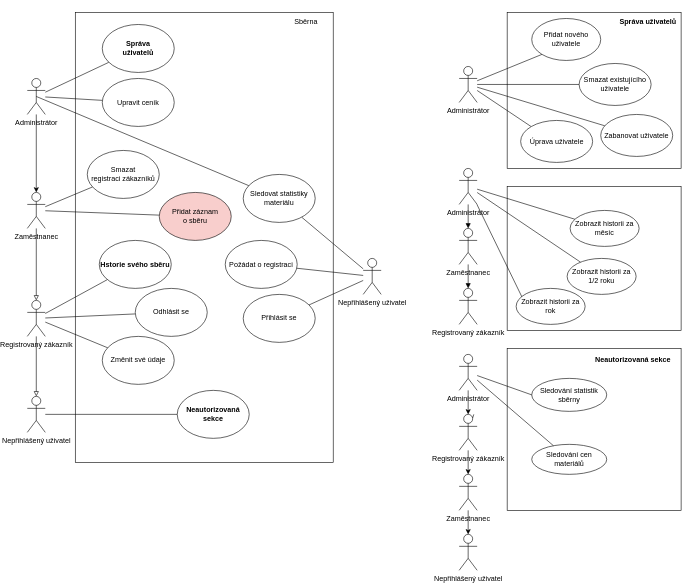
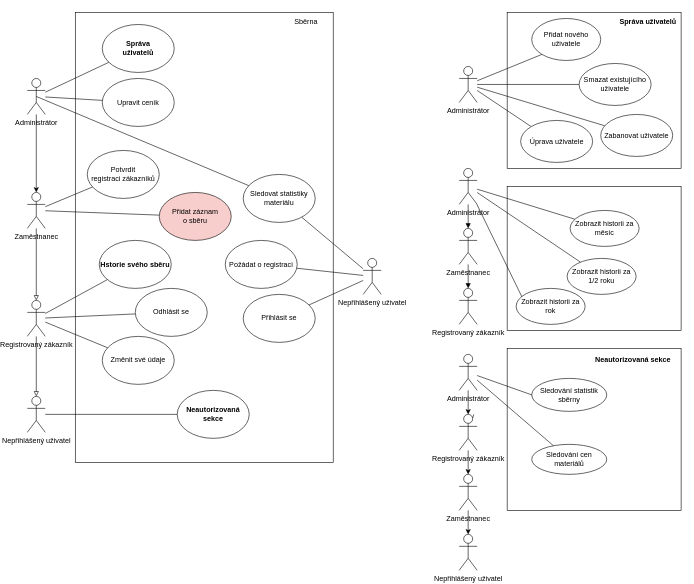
  <mxCell id="0" />
  <mxCell id="1" parent="0" />
  <mxCell id="2" value="" style="rounded=0;whiteSpace=wrap;html=1;" parent="1" vertex="1"><mxGeometry x="100" y="20" width="430" height="750" as="geometry" /></mxCell>
  <mxCell id="3" style="rounded=0;orthogonalLoop=1;jettySize=auto;html=1;endArrow=none;endFill=0;" parent="1" source="6" target="7" edge="1"><mxGeometry relative="1" as="geometry" /></mxCell>
  <mxCell id="4" style="rounded=0;orthogonalLoop=1;jettySize=auto;html=1;endArrow=none;endFill=0;" parent="1" source="6" target="10" edge="1"><mxGeometry relative="1" as="geometry" /></mxCell>
  <mxCell id="5" style="edgeStyle=none;rounded=0;orthogonalLoop=1;jettySize=auto;html=1;entryX=0.5;entryY=0;entryDx=0;entryDy=0;entryPerimeter=0;endArrow=block;endFill=0;" parent="1" source="6" target="9" edge="1"><mxGeometry relative="1" as="geometry"><mxPoint x="145" y="670" as="sourcePoint" /></mxGeometry></mxCell>
  <mxCell id="6" value="Registrovaný zákazník" style="shape=umlActor;verticalLabelPosition=bottom;verticalAlign=top;html=1;outlineConnect=0;" parent="1" vertex="1"><mxGeometry x="20" y="500" width="30" height="60" as="geometry" /></mxCell>
  <mxCell id="7" value="Změnit své údaje" style="ellipse;whiteSpace=wrap;html=1;" parent="1" vertex="1"><mxGeometry x="145" y="560" width="120" height="80" as="geometry" /></mxCell>
  <mxCell id="8" style="edgeStyle=none;rounded=0;orthogonalLoop=1;jettySize=auto;html=1;endArrow=none;endFill=0;" parent="1" source="9" target="12" edge="1"><mxGeometry relative="1" as="geometry" /></mxCell>
  <mxCell id="9" value="Nepřihlášený uživatel" style="shape=umlActor;verticalLabelPosition=bottom;verticalAlign=top;html=1;outlineConnect=0;" parent="1" vertex="1"><mxGeometry x="20" y="660" width="30" height="60" as="geometry" /></mxCell>
  <mxCell id="10" value="&lt;b&gt;Hstorie svého sběru&lt;/b&gt;" style="ellipse;whiteSpace=wrap;html=1;" parent="1" vertex="1"><mxGeometry x="140" y="400" width="120" height="80" as="geometry" /></mxCell>
  <mxCell id="11" value="Požádat o registraci" style="ellipse;whiteSpace=wrap;html=1;" parent="1" vertex="1"><mxGeometry x="350" y="400" width="120" height="80" as="geometry" /></mxCell>
  <mxCell id="12" value="&lt;b&gt;Neautorizovaná&lt;br&gt;sekce&lt;/b&gt;" style="ellipse;whiteSpace=wrap;html=1;" parent="1" vertex="1"><mxGeometry x="270" y="650" width="120" height="80" as="geometry" /></mxCell>
  <mxCell id="13" value="Přihlásit se" style="ellipse;whiteSpace=wrap;html=1;" parent="1" vertex="1"><mxGeometry x="380" y="490" width="120" height="80" as="geometry" /></mxCell>
  <mxCell id="14" style="edgeStyle=none;rounded=0;orthogonalLoop=1;jettySize=auto;html=1;entryX=0.5;entryY=0;entryDx=0;entryDy=0;entryPerimeter=0;endArrow=block;endFill=0;" parent="1" source="15" target="6" edge="1"><mxGeometry relative="1" as="geometry" /></mxCell>
  <mxCell id="15" value="Zaměstnanec" style="shape=umlActor;verticalLabelPosition=bottom;verticalAlign=top;html=1;outlineConnect=0;" parent="1" vertex="1"><mxGeometry x="20" y="320" width="30" height="60" as="geometry" /></mxCell>
  <mxCell id="16" style="edgeStyle=none;rounded=0;orthogonalLoop=1;jettySize=auto;html=1;endArrow=none;endFill=0;" parent="1" source="17" target="15" edge="1"><mxGeometry relative="1" as="geometry" /></mxCell>
- <mxCell id="17" value="Smazat&lt;br&gt;registraci zákazníků" style="ellipse;whiteSpace=wrap;html=1;" parent="1" vertex="1"><mxGeometry x="120" y="250" width="120" height="80" as="geometry" /></mxCell>
+ <mxCell id="17" value="Potvrdit&lt;br&gt;registraci zákazníků" style="ellipse;whiteSpace=wrap;html=1;" parent="1" vertex="1"><mxGeometry x="120" y="250" width="120" height="80" as="geometry" /></mxCell>
  <mxCell id="18" style="edgeStyle=none;rounded=0;orthogonalLoop=1;jettySize=auto;html=1;endArrow=none;endFill=0;" parent="1" source="19" target="15" edge="1"><mxGeometry relative="1" as="geometry" /></mxCell>
  <mxCell id="19" value="Přidat záznam&lt;br&gt;o sběru" style="ellipse;whiteSpace=wrap;html=1;fillColor=#f8cecc;" parent="1" vertex="1"><mxGeometry x="240" y="320" width="120" height="80" as="geometry" /></mxCell>
  <mxCell id="20" style="rounded=0;orthogonalLoop=1;jettySize=auto;html=1;endArrow=none;endFill=0;" parent="1" source="22" target="25" edge="1"><mxGeometry relative="1" as="geometry" /></mxCell>
  <mxCell id="21" value="" style="edgeStyle=orthogonalEdgeStyle;rounded=0;orthogonalLoop=1;jettySize=auto;html=1;" parent="1" source="22" target="15" edge="1"><mxGeometry relative="1" as="geometry" /></mxCell>
  <mxCell id="22" value="Administrátor" style="shape=umlActor;verticalLabelPosition=bottom;verticalAlign=top;html=1;outlineConnect=0;" parent="1" vertex="1"><mxGeometry x="20" y="130" width="30" height="60" as="geometry" /></mxCell>
  <mxCell id="23" style="edgeStyle=none;rounded=0;orthogonalLoop=1;jettySize=auto;html=1;endArrow=none;endFill=0;" parent="1" source="24" target="22" edge="1"><mxGeometry relative="1" as="geometry" /></mxCell>
  <mxCell id="24" value="&lt;div&gt;Upravit ceník&lt;/div&gt;" style="ellipse;whiteSpace=wrap;html=1;" parent="1" vertex="1"><mxGeometry x="145" y="130" width="120" height="80" as="geometry" /></mxCell>
  <mxCell id="25" value="&lt;b&gt;Správa&lt;br&gt;uživatelů&lt;/b&gt;" style="ellipse;whiteSpace=wrap;html=1;" parent="1" vertex="1"><mxGeometry x="145" y="40" width="120" height="80" as="geometry" /></mxCell>
  <mxCell id="26" style="edgeStyle=none;rounded=0;orthogonalLoop=1;jettySize=auto;html=1;endArrow=none;endFill=0;" parent="1" source="28" target="13" edge="1"><mxGeometry relative="1" as="geometry" /></mxCell>
  <mxCell id="27" style="edgeStyle=none;rounded=0;orthogonalLoop=1;jettySize=auto;html=1;endArrow=none;endFill=0;" parent="1" source="28" target="11" edge="1"><mxGeometry relative="1" as="geometry" /></mxCell>
  <mxCell id="28" value="Nepřihlášený uživatel" style="shape=umlActor;verticalLabelPosition=bottom;verticalAlign=top;html=1;outlineConnect=0;" parent="1" vertex="1"><mxGeometry x="580" y="430" width="30" height="60" as="geometry" /></mxCell>
  <mxCell id="29" style="rounded=0;orthogonalLoop=1;jettySize=auto;html=1;endArrow=none;endFill=0;" parent="1" source="30" target="6" edge="1"><mxGeometry relative="1" as="geometry" /></mxCell>
  <mxCell id="30" value="Odhlásit se" style="ellipse;whiteSpace=wrap;html=1;" parent="1" vertex="1"><mxGeometry x="200" y="480" width="120" height="80" as="geometry" /></mxCell>
  <mxCell id="31" value="" style="rounded=0;whiteSpace=wrap;html=1;" parent="1" vertex="1"><mxGeometry x="820" y="20" width="290" height="260" as="geometry" /></mxCell>
  <mxCell id="32" style="edgeStyle=none;rounded=0;orthogonalLoop=1;jettySize=auto;html=1;endArrow=none;endFill=0;entryX=0;entryY=1;entryDx=0;entryDy=0;" parent="1" source="36" target="37" edge="1"><mxGeometry relative="1" as="geometry" /></mxCell>
  <mxCell id="33" style="edgeStyle=none;rounded=0;orthogonalLoop=1;jettySize=auto;html=1;entryX=0;entryY=0.5;entryDx=0;entryDy=0;endArrow=none;endFill=0;" parent="1" source="36" target="39" edge="1"><mxGeometry relative="1" as="geometry" /></mxCell>
  <mxCell id="34" style="edgeStyle=none;rounded=0;orthogonalLoop=1;jettySize=auto;html=1;entryX=0;entryY=0;entryDx=0;entryDy=0;endArrow=none;endFill=0;" parent="1" source="36" target="40" edge="1"><mxGeometry relative="1" as="geometry" /></mxCell>
  <mxCell id="35" style="edgeStyle=none;rounded=0;orthogonalLoop=1;jettySize=auto;html=1;endArrow=none;endFill=0;" edge="1" parent="1" source="36" target="70"><mxGeometry relative="1" as="geometry" /></mxCell>
  <mxCell id="36" value="Administrátor" style="shape=umlActor;verticalLabelPosition=bottom;verticalAlign=top;html=1;outlineConnect=0;" parent="1" vertex="1"><mxGeometry x="740" y="110" width="30" height="60" as="geometry" /></mxCell>
  <mxCell id="37" value="Přidat nového uživatele" style="ellipse;whiteSpace=wrap;html=1;" parent="1" vertex="1"><mxGeometry x="861" y="30" width="115" height="70" as="geometry" /></mxCell>
  <mxCell id="38" value="&lt;b&gt;Správa uživatelů&lt;/b&gt;" style="text;html=1;strokeColor=none;fillColor=none;align=center;verticalAlign=middle;whiteSpace=wrap;rounded=0;" parent="1" vertex="1"><mxGeometry x="1000" y="20" width="110" height="30" as="geometry" /></mxCell>
  <mxCell id="39" value="Smazat existujícího uživatele" style="ellipse;whiteSpace=wrap;html=1;" parent="1" vertex="1"><mxGeometry x="940" y="105" width="120" height="70" as="geometry" /></mxCell>
  <mxCell id="40" value="Úprava uživatele" style="ellipse;whiteSpace=wrap;html=1;" parent="1" vertex="1"><mxGeometry x="842.5" y="200" width="120" height="70" as="geometry" /></mxCell>
  <mxCell id="41" value="&lt;font style=&quot;font-size: 12px;&quot;&gt;Sběrna&lt;/font&gt;" style="text;html=1;strokeColor=none;fillColor=none;align=center;verticalAlign=middle;whiteSpace=wrap;rounded=0;" parent="1" vertex="1"><mxGeometry x="430" y="20" width="110" height="30" as="geometry" /></mxCell>
  <mxCell id="42" value="" style="rounded=0;whiteSpace=wrap;html=1;fontSize=12;" parent="1" vertex="1"><mxGeometry x="820" y="310" width="290" height="240" as="geometry" /></mxCell>
  <mxCell id="43" value="Registrovaný zákazník" style="shape=umlActor;verticalLabelPosition=bottom;verticalAlign=top;html=1;outlineConnect=0;fontSize=12;" parent="1" vertex="1"><mxGeometry x="740" y="480" width="30" height="60" as="geometry" /></mxCell>
  <mxCell id="44" style="edgeStyle=none;rounded=0;orthogonalLoop=1;jettySize=auto;html=1;endArrow=block;endFill=1;" edge="1" parent="1" source="45" target="43"><mxGeometry relative="1" as="geometry" /></mxCell>
  <mxCell id="45" value="&lt;div&gt;Zaměstnanec&lt;/div&gt;" style="shape=umlActor;verticalLabelPosition=bottom;verticalAlign=top;html=1;outlineConnect=0;fontSize=12;" parent="1" vertex="1"><mxGeometry x="740" y="380" width="30" height="60" as="geometry" /></mxCell>
  <mxCell id="46" style="edgeStyle=none;rounded=0;orthogonalLoop=1;jettySize=auto;html=1;endArrow=block;endFill=1;" edge="1" parent="1" source="50" target="45"><mxGeometry relative="1" as="geometry" /></mxCell>
  <mxCell id="47" style="edgeStyle=none;rounded=0;orthogonalLoop=1;jettySize=auto;html=1;endArrow=none;endFill=0;" edge="1" parent="1" source="50" target="51"><mxGeometry relative="1" as="geometry" /></mxCell>
  <mxCell id="48" style="edgeStyle=none;rounded=0;orthogonalLoop=1;jettySize=auto;html=1;entryX=0.087;entryY=0.25;entryDx=0;entryDy=0;entryPerimeter=0;endArrow=none;endFill=0;" edge="1" parent="1" source="50" target="53"><mxGeometry relative="1" as="geometry" /></mxCell>
  <mxCell id="49" style="edgeStyle=none;rounded=0;orthogonalLoop=1;jettySize=auto;html=1;endArrow=none;endFill=0;" edge="1" parent="1" source="50" target="52"><mxGeometry relative="1" as="geometry" /></mxCell>
  <mxCell id="50" value="Administrátor" style="shape=umlActor;verticalLabelPosition=bottom;verticalAlign=top;html=1;outlineConnect=0;fontSize=12;" parent="1" vertex="1"><mxGeometry x="740" y="280" width="30" height="60" as="geometry" /></mxCell>
  <mxCell id="51" value="Zobrazit historii za měsíc" style="ellipse;whiteSpace=wrap;html=1;fontSize=12;" parent="1" vertex="1"><mxGeometry x="925" y="350" width="115" height="60" as="geometry" /></mxCell>
  <mxCell id="52" value="Zobrazit historii za 1/2 roku" style="ellipse;whiteSpace=wrap;html=1;fontSize=12;" parent="1" vertex="1"><mxGeometry x="920" y="430" width="115" height="60" as="geometry" /></mxCell>
  <mxCell id="53" value="Zobrazit historii za rok" style="ellipse;whiteSpace=wrap;html=1;fontSize=12;" parent="1" vertex="1"><mxGeometry x="835" y="480" width="115" height="60" as="geometry" /></mxCell>
  <mxCell id="54" value="" style="rounded=0;whiteSpace=wrap;html=1;fontSize=12;" parent="1" vertex="1"><mxGeometry x="820" y="580" width="290" height="270" as="geometry" /></mxCell>
  <mxCell id="55" value="&lt;b&gt;Neautorizovaná sekce&lt;br&gt;&lt;/b&gt;" style="text;html=1;strokeColor=none;fillColor=none;align=center;verticalAlign=middle;whiteSpace=wrap;rounded=0;fontSize=12;" parent="1" vertex="1"><mxGeometry x="950" y="580" width="160" height="40" as="geometry" /></mxCell>
  <mxCell id="56" value="Sledování statistik sběrny" style="ellipse;whiteSpace=wrap;html=1;fontSize=12;" parent="1" vertex="1"><mxGeometry x="861" y="630" width="125" height="55" as="geometry" /></mxCell>
  <mxCell id="57" value="Sledování cen materiálů" style="ellipse;whiteSpace=wrap;html=1;fontSize=12;" parent="1" vertex="1"><mxGeometry x="861" y="740" width="125" height="50" as="geometry" /></mxCell>
  <mxCell id="58" style="edgeStyle=none;rounded=0;orthogonalLoop=1;jettySize=auto;html=1;entryX=0.5;entryY=0;entryDx=0;entryDy=0;entryPerimeter=0;endArrow=classic;endFill=1;" edge="1" parent="1" source="59" target="65"><mxGeometry relative="1" as="geometry" /></mxCell>
  <mxCell id="59" value="Registrovaný zákazník" style="shape=umlActor;verticalLabelPosition=bottom;verticalAlign=top;html=1;outlineConnect=0;fontSize=12;" parent="1" vertex="1"><mxGeometry x="740" y="690" width="30" height="60" as="geometry" /></mxCell>
  <mxCell id="60" style="edgeStyle=none;rounded=0;orthogonalLoop=1;jettySize=auto;html=1;endArrow=classic;endFill=1;" edge="1" parent="1" source="63" target="59"><mxGeometry relative="1" as="geometry" /></mxCell>
  <mxCell id="61" style="edgeStyle=none;rounded=0;orthogonalLoop=1;jettySize=auto;html=1;entryX=0;entryY=0.5;entryDx=0;entryDy=0;endArrow=none;endFill=0;" edge="1" parent="1" source="63" target="56"><mxGeometry relative="1" as="geometry" /></mxCell>
  <mxCell id="62" style="edgeStyle=none;rounded=0;orthogonalLoop=1;jettySize=auto;html=1;endArrow=none;endFill=0;" edge="1" parent="1" source="63" target="57"><mxGeometry relative="1" as="geometry" /></mxCell>
  <mxCell id="63" value="Administrátor" style="shape=umlActor;verticalLabelPosition=bottom;verticalAlign=top;html=1;outlineConnect=0;fontSize=12;" parent="1" vertex="1"><mxGeometry x="740" y="590" width="30" height="60" as="geometry" /></mxCell>
  <mxCell id="64" style="edgeStyle=none;rounded=0;orthogonalLoop=1;jettySize=auto;html=1;entryX=0.5;entryY=0;entryDx=0;entryDy=0;entryPerimeter=0;endArrow=classic;endFill=1;" edge="1" parent="1" source="65" target="66"><mxGeometry relative="1" as="geometry" /></mxCell>
  <mxCell id="65" value="&lt;div&gt;Zaměstnanec&lt;/div&gt;" style="shape=umlActor;verticalLabelPosition=bottom;verticalAlign=top;html=1;outlineConnect=0;fontSize=12;" parent="1" vertex="1"><mxGeometry x="740" y="790" width="30" height="60" as="geometry" /></mxCell>
  <mxCell id="66" value="Nepřihlášený uživatel" style="shape=umlActor;verticalLabelPosition=bottom;verticalAlign=top;html=1;outlineConnect=0;fontSize=12;" parent="1" vertex="1"><mxGeometry x="740" y="890" width="30" height="60" as="geometry" /></mxCell>
  <mxCell id="67" style="rounded=0;orthogonalLoop=1;jettySize=auto;html=1;endArrow=none;endFill=0;" edge="1" parent="1" source="69" target="28"><mxGeometry relative="1" as="geometry" /></mxCell>
  <mxCell id="68" style="edgeStyle=none;rounded=0;orthogonalLoop=1;jettySize=auto;html=1;entryX=0.5;entryY=0.5;entryDx=0;entryDy=0;entryPerimeter=0;endArrow=none;endFill=0;" edge="1" parent="1" source="69" target="22"><mxGeometry relative="1" as="geometry" /></mxCell>
  <mxCell id="69" value="Sledovat statistiky materiálu" style="ellipse;whiteSpace=wrap;html=1;" vertex="1" parent="1"><mxGeometry x="380" y="290" width="120" height="80" as="geometry" /></mxCell>
  <mxCell id="70" value="Zabanovat uživatele" style="ellipse;whiteSpace=wrap;html=1;" vertex="1" parent="1"><mxGeometry x="976" y="190" width="120" height="70" as="geometry" /></mxCell>
  <mxCell id="71" style="edgeStyle=none;rounded=0;orthogonalLoop=1;jettySize=auto;html=1;exitX=0.75;exitY=0.1;exitDx=0;exitDy=0;exitPerimeter=0;endArrow=none;endFill=0;" edge="1" parent="1" source="59" target="59"><mxGeometry relative="1" as="geometry" /></mxCell>
